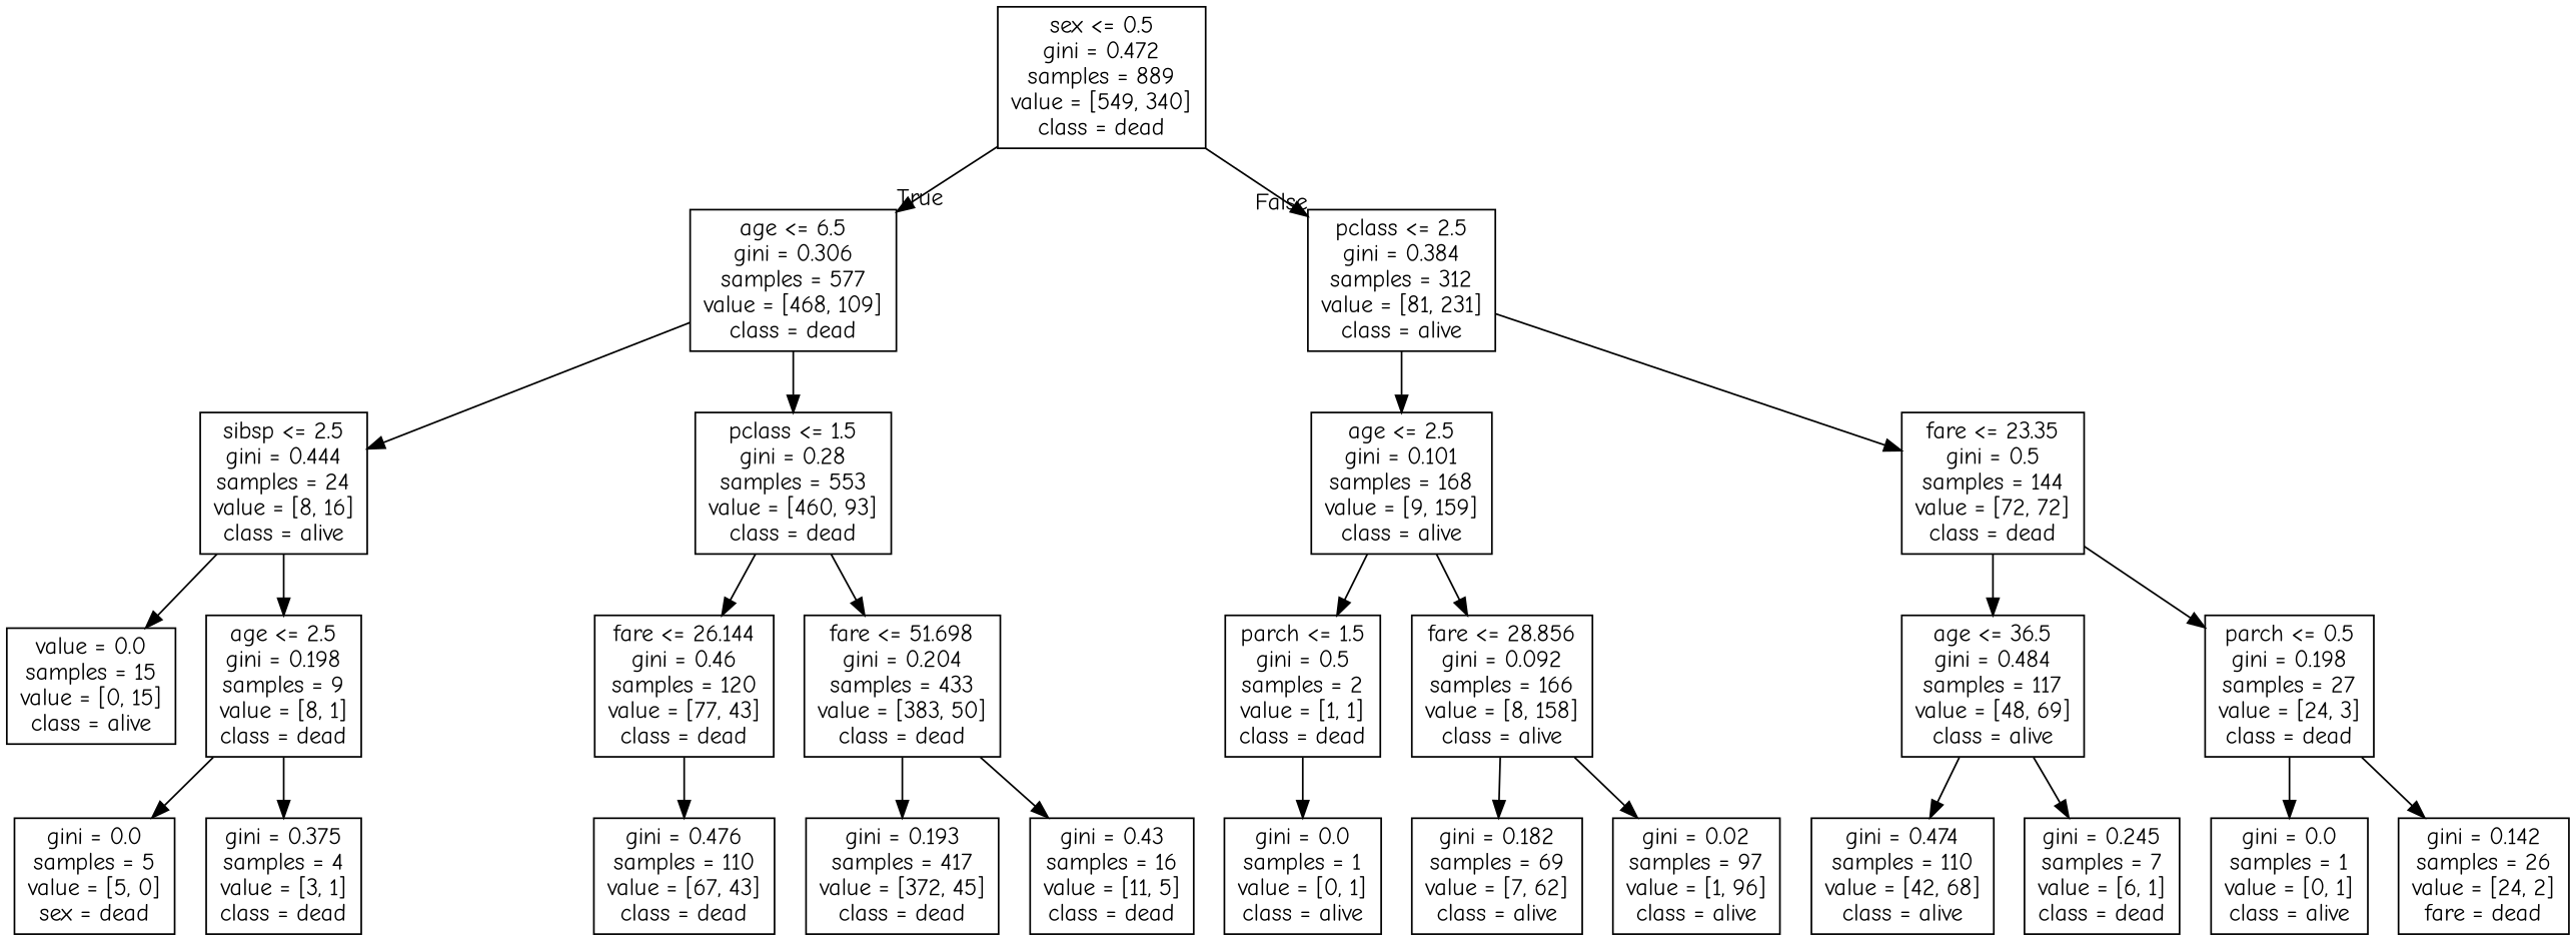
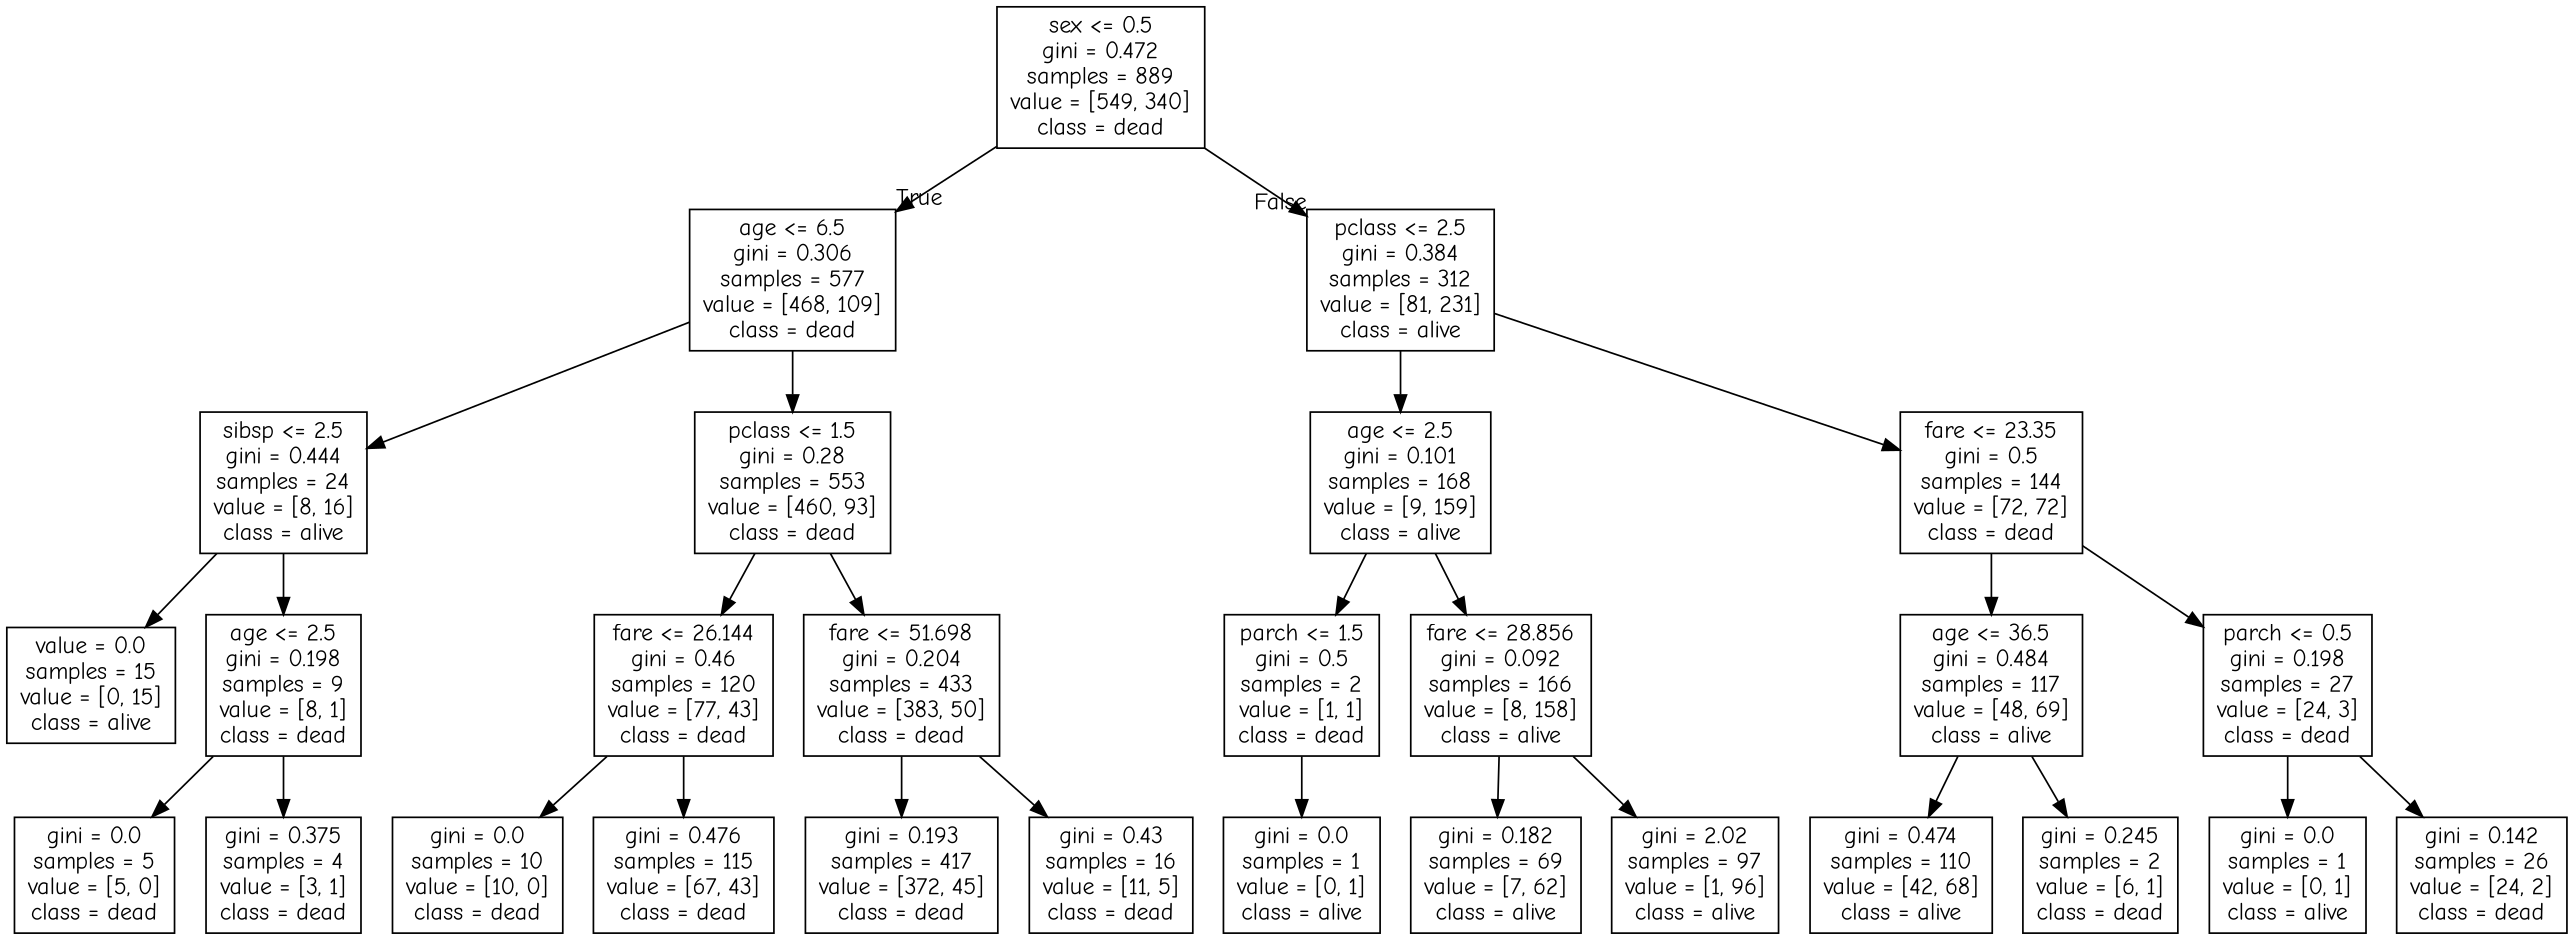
  digraph {
    fontname="Comic Neue"
    node [fontname="Comic Neue" shape=box]
    edge [fontname="Comic Neue"]
    n1 [label="sex <= 0.5\ngini = 0.472\nsamples = 889\nvalue = [549, 340]\nclass = dead"]
    n2 [label="age <= 6.5\ngini = 0.306\nsamples = 577\nvalue = [468, 109]\nclass = dead"]
    n3 [label="pclass <= 2.5\ngini = 0.384\nsamples = 312\nvalue = [81, 231]\nclass = alive"]
    n4 [label="sibsp <= 2.5\ngini = 0.444\nsamples = 24\nvalue = [8, 16]\nclass = alive"]
    n5 [label="pclass <= 1.5\ngini = 0.28\nsamples = 553\nvalue = [460, 93]\nclass = dead"]
    n6 [label="age <= 2.5\ngini = 0.101\nsamples = 168\nvalue = [9, 159]\nclass = alive"]
    n7 [label="fare <= 23.35\ngini = 0.5\nsamples = 144\nvalue = [72, 72]\nclass = dead"]
    n8 [label="value = 0.0\nsamples = 15\nvalue = [0, 15]\nclass = alive"]
    n9 [label="age <= 2.5\ngini = 0.198\nsamples = 9\nvalue = [8, 1]\nclass = dead"]
    n10 [label="fare <= 26.144\ngini = 0.46\nsamples = 120\nvalue = [77, 43]\nclass = dead"]
    n11 [label="fare <= 51.698\ngini = 0.204\nsamples = 433\nvalue = [383, 50]\nclass = dead"]
-   n12 [label="gini = 0.0\nsamples = 5\nvalue = [5, 0]\nsex = dead"]
+   n12 [label="gini = 0.0\nsamples = 5\nvalue = [5, 0]\nclass = dead"]
    n13 [label="gini = 0.375\nsamples = 4\nvalue = [3, 1]\nclass = dead"]
-   n15 [label="gini = 0.476\nsamples = 110\nvalue = [67, 43]\nclass = dead"]
+   n14 [label="gini = 0.0\nsamples = 10\nvalue = [10, 0]\nclass = dead"]
+   n15 [label="gini = 0.476\nsamples = 115\nvalue = [67, 43]\nclass = dead"]
    n16 [label="gini = 0.193\nsamples = 417\nvalue = [372, 45]\nclass = dead"]
    n17 [label="gini = 0.43\nsamples = 16\nvalue = [11, 5]\nclass = dead"]
    n18 [label="parch <= 1.5\ngini = 0.5\nsamples = 2\nvalue = [1, 1]\nclass = dead"]
    n19 [label="fare <= 28.856\ngini = 0.092\nsamples = 166\nvalue = [8, 158]\nclass = alive"]
    n20 [label="age <= 36.5\ngini = 0.484\nsamples = 117\nvalue = [48, 69]\nclass = alive"]
    n21 [label="parch <= 0.5\ngini = 0.198\nsamples = 27\nvalue = [24, 3]\nclass = dead"]
    n22 [label="gini = 0.0\nsamples = 1\nvalue = [0, 1]\nclass = alive"]
    n23 [label="gini = 0.182\nsamples = 69\nvalue = [7, 62]\nclass = alive"]
-   n24 [label="gini = 0.02\nsamples = 97\nvalue = [1, 96]\nclass = alive"]
+   n24 [label="gini = 2.02\nsamples = 97\nvalue = [1, 96]\nclass = alive"]
    n25 [label="gini = 0.474\nsamples = 110\nvalue = [42, 68]\nclass = alive"]
-   n26 [label="gini = 0.245\nsamples = 7\nvalue = [6, 1]\nclass = dead"]
+   n26 [label="gini = 0.245\nsamples = 2\nvalue = [6, 1]\nclass = dead"]
    n27 [label="gini = 0.0\nsamples = 1\nvalue = [0, 1]\nclass = alive"]
-   n28 [label="gini = 0.142\nsamples = 26\nvalue = [24, 2]\nfare = dead"]
+   n28 [label="gini = 0.142\nsamples = 26\nvalue = [24, 2]\nclass = dead"]
    n1 -> n2 [headlabel=True labelangle=45 labeldistance=2.5]
    n1 -> n3 [headlabel=False labelangle=-45 labeldistance=2.5]
    n2 -> n4
    n2 -> n5
    n3 -> n6
    n3 -> n7
    n4 -> n8
    n4 -> n9
    n5 -> n10
    n5 -> n11
    n6 -> n18
    n6 -> n19
    n7 -> n20
    n7 -> n21
    n9 -> n12
    n9 -> n13
+   n10 -> n14
    n10 -> n15
    n11 -> n16
    n11 -> n17
    n18 -> n22
    n19 -> n23
    n19 -> n24
    n20 -> n25
    n20 -> n26
    n21 -> n27
    n21 -> n28
  }
